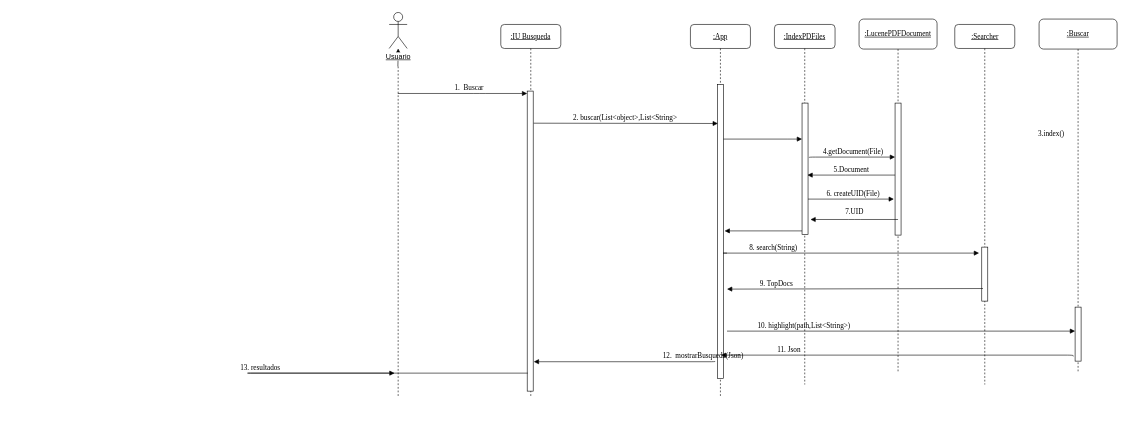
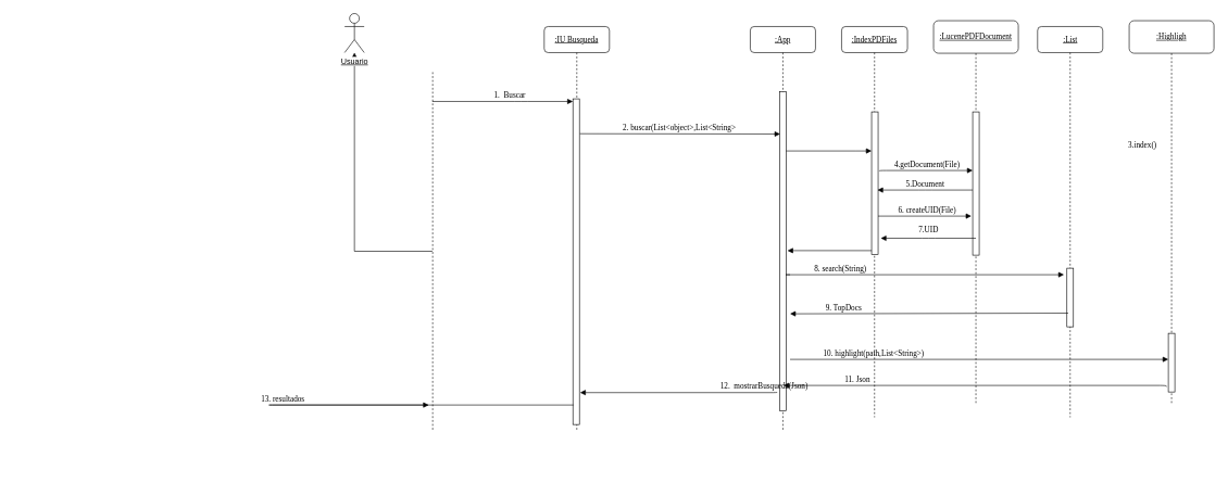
  <mxCell id="0" />
  <mxCell id="1" parent="0" />
  <mxCell id="2" value="&lt;u&gt;:App&lt;/u&gt;" style="shape=umlLifeline;perimeter=lifelinePerimeter;whiteSpace=wrap;html=1;container=1;collapsible=0;recursiveResize=0;outlineConnect=0;rounded=1;shadow=0;comic=0;labelBackgroundColor=none;strokeColor=#000000;strokeWidth=1;fillColor=#FFFFFF;fontFamily=Verdana;fontSize=12;fontColor=#000000;align=center;" parent="1" vertex="1"><mxGeometry x="1150" y="40" width="100" height="620" as="geometry" /></mxCell>
  <mxCell id="3" value="" style="html=1;points=[];perimeter=orthogonalPerimeter;rounded=0;shadow=0;comic=0;labelBackgroundColor=none;strokeColor=#000000;strokeWidth=1;fillColor=#FFFFFF;fontFamily=Verdana;fontSize=12;fontColor=#000000;align=center;" parent="2" vertex="1"><mxGeometry x="45" y="100" width="10" height="490" as="geometry" /></mxCell>
  <mxCell id="4" value="&lt;u&gt;:IndexPDFiles&lt;/u&gt;" style="shape=umlLifeline;perimeter=lifelinePerimeter;whiteSpace=wrap;html=1;container=1;collapsible=0;recursiveResize=0;outlineConnect=0;rounded=1;shadow=0;comic=0;labelBackgroundColor=none;strokeColor=#000000;strokeWidth=1;fillColor=#FFFFFF;fontFamily=Verdana;fontSize=12;fontColor=#000000;align=center;" parent="1" vertex="1"><mxGeometry x="1290" y="40" width="101" height="600" as="geometry" /></mxCell>
  <mxCell id="5" value="" style="html=1;points=[];perimeter=orthogonalPerimeter;rounded=0;shadow=0;comic=0;labelBackgroundColor=none;strokeColor=#000000;strokeWidth=1;fillColor=#FFFFFF;fontFamily=Verdana;fontSize=12;fontColor=#000000;align=center;" parent="4" vertex="1"><mxGeometry x="46" y="131" width="10" height="219" as="geometry" /></mxCell>
  <mxCell id="6" value="&lt;u&gt;:LucenePDFDocument&lt;/u&gt;" style="shape=umlLifeline;perimeter=lifelinePerimeter;whiteSpace=wrap;html=1;container=1;collapsible=0;recursiveResize=0;outlineConnect=0;rounded=1;shadow=0;comic=0;labelBackgroundColor=none;strokeColor=#000000;strokeWidth=1;fillColor=#FFFFFF;fontFamily=Verdana;fontSize=12;fontColor=#000000;align=center;size=50;" parent="1" vertex="1"><mxGeometry x="1431" y="31" width="130" height="589" as="geometry" /></mxCell>
  <mxCell id="7" value="" style="html=1;points=[];perimeter=orthogonalPerimeter;rounded=0;shadow=0;comic=0;labelBackgroundColor=none;strokeColor=#000000;strokeWidth=1;fillColor=#FFFFFF;fontFamily=Verdana;fontSize=12;fontColor=#000000;align=center;" parent="6" vertex="1"><mxGeometry x="60" y="140" width="10" height="220" as="geometry" /></mxCell>
  <mxCell id="8" value="&lt;u&gt;:IU Busqueda&lt;/u&gt;" style="shape=umlLifeline;perimeter=lifelinePerimeter;whiteSpace=wrap;html=1;container=1;collapsible=0;recursiveResize=0;outlineConnect=0;rounded=1;shadow=0;comic=0;labelBackgroundColor=none;strokeColor=#000000;strokeWidth=1;fillColor=#FFFFFF;fontFamily=Verdana;fontSize=12;fontColor=#000000;align=center;" parent="1" vertex="1"><mxGeometry x="834" y="40" width="100" height="620" as="geometry" /></mxCell>
  <mxCell id="9" value="" style="html=1;points=[];perimeter=orthogonalPerimeter;rounded=0;shadow=0;comic=0;labelBackgroundColor=none;strokeColor=#000000;strokeWidth=1;fillColor=#FFFFFF;fontFamily=Verdana;fontSize=12;fontColor=#000000;align=center;" parent="8" vertex="1"><mxGeometry x="44" y="111" width="10" height="500" as="geometry" /></mxCell>
  <mxCell id="10" value="1.&amp;nbsp; Buscar" style="html=1;verticalAlign=bottom;endArrow=block;labelBackgroundColor=none;fontFamily=Verdana;fontSize=12;edgeStyle=elbowEdgeStyle;elbow=vertical;entryX=0;entryY=0.008;entryDx=0;entryDy=0;entryPerimeter=0;" parent="1" source="13" target="9" edge="1"><mxGeometry x="0.18" y="-10" relative="1" as="geometry"><mxPoint x="868" y="160" as="sourcePoint" /><mxPoint x="927" y="155" as="targetPoint" /><mxPoint x="-9" y="-10" as="offset" /><Array as="points"><mxPoint x="798" y="155" /></Array></mxGeometry></mxCell>
  <mxCell id="11" value="2. buscar(List&amp;lt;object&amp;gt;,List&amp;lt;String&amp;gt;" style="html=1;verticalAlign=bottom;endArrow=block;labelBackgroundColor=none;fontFamily=Verdana;fontSize=12;edgeStyle=elbowEdgeStyle;elbow=vertical;exitX=1.019;exitY=0.058;exitDx=0;exitDy=0;exitPerimeter=0;entryX=0.033;entryY=0.074;entryDx=0;entryDy=0;entryPerimeter=0;" parent="1" edge="1"><mxGeometry relative="1" as="geometry"><mxPoint x="888.706" y="204.529" as="sourcePoint" /><mxPoint x="1195.765" y="204.529" as="targetPoint" /><mxPoint x="-1" as="offset" /><Array as="points" /></mxGeometry></mxCell>
  <mxCell id="12" value="" style="edgeStyle=orthogonalEdgeStyle;rounded=0;orthogonalLoop=1;jettySize=auto;html=1;" parent="1" source="13" target="14" edge="1"><mxGeometry relative="1" as="geometry" /></mxCell>
  <mxCell id="13" value="" style="shape=umlLifeline;perimeter=lifelinePerimeter;whiteSpace=wrap;html=1;container=1;collapsible=0;recursiveResize=0;outlineConnect=0;rounded=1;shadow=0;comic=0;labelBackgroundColor=none;strokeColor=#000000;strokeWidth=1;fillColor=#FFFFFF;fontFamily=Verdana;fontSize=12;fontColor=#000000;align=center;size=0;" parent="1" vertex="1"><mxGeometry x="613" y="110" width="100" height="550" as="geometry" /></mxCell>
- <mxCell id="14" value="&lt;u&gt;Usuario&lt;/u&gt;" style="shape=umlActor;verticalLabelPosition=bottom;labelBackgroundColor=#ffffff;verticalAlign=top;html=1;outlineConnect=0;" parent="1" vertex="1"><mxGeometry x="648" y="20" width="30" height="60" as="geometry" /></mxCell>
+ <mxCell id="14" value="&lt;u&gt;Usuario&lt;/u&gt;" style="shape=umlActor;verticalLabelPosition=bottom;labelBackgroundColor=#ffffff;verticalAlign=top;html=1;outlineConnect=0;" parent="1" vertex="1"><mxGeometry x="528" y="20" width="30" height="60" as="geometry" /></mxCell>
  <mxCell id="15" value="&lt;font style=&quot;font-size: 12px&quot;&gt;11. Json&lt;/font&gt;" style="html=1;verticalAlign=bottom;endArrow=block;labelBackgroundColor=none;fontFamily=Verdana;fontSize=12;edgeStyle=elbowEdgeStyle;elbow=vertical;exitX=-0.3;exitY=0.911;exitDx=0;exitDy=0;exitPerimeter=0;" parent="1" source="19" edge="1"><mxGeometry x="0.616" relative="1" as="geometry"><mxPoint x="1196" y="591" as="sourcePoint" /><mxPoint x="1201" y="591" as="targetPoint" /><Array as="points"><mxPoint x="1011" y="591" /><mxPoint x="1101" y="561" /><mxPoint x="961" y="520" /></Array><mxPoint as="offset" /></mxGeometry></mxCell>
- <mxCell id="16" value="&lt;u&gt;:Searcher&lt;/u&gt;" style="shape=umlLifeline;perimeter=lifelinePerimeter;whiteSpace=wrap;html=1;container=1;collapsible=0;recursiveResize=0;outlineConnect=0;rounded=1;shadow=0;comic=0;labelBackgroundColor=none;strokeColor=#000000;strokeWidth=1;fillColor=#FFFFFF;fontFamily=Verdana;fontSize=12;fontColor=#000000;align=center;" parent="1" vertex="1"><mxGeometry x="1590.5" y="40" width="100" height="600" as="geometry" /></mxCell>
+ <mxCell id="16" value="&lt;u&gt;:List&lt;/u&gt;" style="shape=umlLifeline;perimeter=lifelinePerimeter;whiteSpace=wrap;html=1;container=1;collapsible=0;recursiveResize=0;outlineConnect=0;rounded=1;shadow=0;comic=0;labelBackgroundColor=none;strokeColor=#000000;strokeWidth=1;fillColor=#FFFFFF;fontFamily=Verdana;fontSize=12;fontColor=#000000;align=center;" parent="1" vertex="1"><mxGeometry x="1590.5" y="40" width="100" height="600" as="geometry" /></mxCell>
  <mxCell id="17" value="" style="html=1;points=[];perimeter=orthogonalPerimeter;rounded=0;shadow=0;comic=0;labelBackgroundColor=none;strokeColor=#000000;strokeWidth=1;fillColor=#FFFFFF;fontFamily=Verdana;fontSize=12;fontColor=#000000;align=center;" parent="16" vertex="1"><mxGeometry x="45" y="371" width="10" height="90" as="geometry" /></mxCell>
- <mxCell id="18" value="&lt;u&gt;:Buscar&lt;/u&gt;" style="shape=umlLifeline;perimeter=lifelinePerimeter;whiteSpace=wrap;html=1;container=1;collapsible=0;recursiveResize=0;outlineConnect=0;rounded=1;shadow=0;comic=0;labelBackgroundColor=none;strokeColor=#000000;strokeWidth=1;fillColor=#FFFFFF;fontFamily=Verdana;fontSize=12;fontColor=#000000;align=center;size=50;" parent="1" vertex="1"><mxGeometry x="1731" y="31" width="130" height="589" as="geometry" /></mxCell>
+ <mxCell id="18" value="&lt;u&gt;:Highligh&lt;/u&gt;" style="shape=umlLifeline;perimeter=lifelinePerimeter;whiteSpace=wrap;html=1;container=1;collapsible=0;recursiveResize=0;outlineConnect=0;rounded=1;shadow=0;comic=0;labelBackgroundColor=none;strokeColor=#000000;strokeWidth=1;fillColor=#FFFFFF;fontFamily=Verdana;fontSize=12;fontColor=#000000;align=center;size=50;" parent="1" vertex="1"><mxGeometry x="1731" y="31" width="130" height="589" as="geometry" /></mxCell>
  <mxCell id="19" value="" style="html=1;points=[];perimeter=orthogonalPerimeter;rounded=0;shadow=0;comic=0;labelBackgroundColor=none;strokeColor=#000000;strokeWidth=1;fillColor=#FFFFFF;fontFamily=Verdana;fontSize=12;fontColor=#000000;align=center;" parent="18" vertex="1"><mxGeometry x="60" y="480" width="10" height="90" as="geometry" /></mxCell>
  <mxCell id="20" value="6. createUID(File)" style="html=1;verticalAlign=bottom;endArrow=block;labelBackgroundColor=none;fontFamily=Verdana;fontSize=12;edgeStyle=elbowEdgeStyle;elbow=vertical;" parent="1" target="5" edge="1"><mxGeometry x="1" y="-131" relative="1" as="geometry"><mxPoint x="1205" y="231" as="sourcePoint" /><mxPoint x="1472" y="215" as="targetPoint" /><mxPoint x="85" y="-31" as="offset" /><Array as="points"><mxPoint x="1321" y="231" /></Array></mxGeometry></mxCell>
  <mxCell id="21" value="&lt;font&gt;8. search(String)&lt;/font&gt;" style="html=1;verticalAlign=bottom;endArrow=block;labelBackgroundColor=none;fontFamily=Verdana;fontSize=12;edgeStyle=elbowEdgeStyle;elbow=vertical;" parent="1" edge="1"><mxGeometry x="-0.557" relative="1" as="geometry"><mxPoint x="1211" y="421" as="sourcePoint" /><mxPoint x="1631" y="421" as="targetPoint" /><Array as="points"><mxPoint x="1201" y="421" /><mxPoint x="1251" y="461" /><mxPoint x="1211" y="390" /></Array><mxPoint as="offset" /></mxGeometry></mxCell>
  <mxCell id="22" value="&lt;font style=&quot;font-size: 12px&quot;&gt;9. TopDocs&lt;/font&gt;" style="html=1;verticalAlign=bottom;endArrow=block;labelBackgroundColor=none;fontFamily=Verdana;fontSize=12;edgeStyle=elbowEdgeStyle;elbow=vertical;exitX=0.2;exitY=0.767;exitDx=0;exitDy=0;exitPerimeter=0;" parent="1" source="17" edge="1"><mxGeometry x="0.616" relative="1" as="geometry"><mxPoint x="1611" y="481" as="sourcePoint" /><mxPoint x="1211" y="481" as="targetPoint" /><Array as="points"><mxPoint x="1101" y="481" /><mxPoint x="764" y="541" /><mxPoint x="854" y="511" /><mxPoint x="714" y="470" /></Array><mxPoint as="offset" /></mxGeometry></mxCell>
  <mxCell id="23" value="&lt;font style=&quot;font-size: 12px&quot;&gt;5.Document&lt;/font&gt;" style="html=1;verticalAlign=bottom;endArrow=block;labelBackgroundColor=none;fontFamily=Verdana;fontSize=12;edgeStyle=elbowEdgeStyle;elbow=vertical;entryX=0.5;entryY=0.683;entryDx=0;entryDy=0;entryPerimeter=0;" parent="1" edge="1"><mxGeometry relative="1" as="geometry"><mxPoint x="1491" y="291" as="sourcePoint" /><mxPoint x="1345" y="291" as="targetPoint" /><Array as="points" /><mxPoint as="offset" /></mxGeometry></mxCell>
  <mxCell id="24" value="" style="html=1;verticalAlign=bottom;endArrow=block;labelBackgroundColor=none;fontFamily=Verdana;fontSize=12;edgeStyle=elbowEdgeStyle;elbow=vertical;" parent="1" edge="1"><mxGeometry x="1" y="-133" relative="1" as="geometry"><mxPoint x="1346" y="331" as="sourcePoint" /><mxPoint x="1489" y="331" as="targetPoint" /><mxPoint as="offset" /><Array as="points"><mxPoint x="1461" y="331" /><mxPoint x="1431" y="360" /><mxPoint x="1471" y="360" /></Array></mxGeometry></mxCell>
  <mxCell id="25" value="4.getDocument(File)" style="html=1;verticalAlign=bottom;endArrow=block;labelBackgroundColor=none;fontFamily=Verdana;fontSize=12;edgeStyle=elbowEdgeStyle;elbow=vertical;exitX=1;exitY=0.101;exitDx=0;exitDy=0;exitPerimeter=0;entryX=-0.2;entryY=0.592;entryDx=0;entryDy=0;entryPerimeter=0;" parent="1" edge="1"><mxGeometry x="0.028" relative="1" as="geometry"><mxPoint x="1348" y="262" as="sourcePoint" /><mxPoint x="1491" y="261" as="targetPoint" /><mxPoint as="offset" /><Array as="points"><mxPoint x="1473" y="261" /></Array></mxGeometry></mxCell>
  <mxCell id="26" value="&lt;font&gt;10. highlight(path,List&amp;lt;String&amp;gt;)&lt;/font&gt;" style="html=1;verticalAlign=bottom;endArrow=block;labelBackgroundColor=none;fontFamily=Verdana;fontSize=12;edgeStyle=elbowEdgeStyle;elbow=vertical;" parent="1" target="19" edge="1"><mxGeometry x="-0.557" relative="1" as="geometry"><mxPoint x="1211" y="551" as="sourcePoint" /><mxPoint x="1781" y="554" as="targetPoint" /><Array as="points"><mxPoint x="1211" y="551" /><mxPoint x="1250.706" y="583.824" /><mxPoint x="1210.706" y="512.824" /></Array><mxPoint as="offset" /></mxGeometry></mxCell>
  <mxCell id="27" value="" style="html=1;verticalAlign=bottom;endArrow=block;labelBackgroundColor=none;fontFamily=Verdana;fontSize=12;edgeStyle=elbowEdgeStyle;elbow=vertical;entryX=1.1;entryY=0.902;entryDx=0;entryDy=0;entryPerimeter=0;" parent="1" target="9" edge="1"><mxGeometry relative="1" as="geometry"><mxPoint x="1191" y="601" as="sourcePoint" /><mxPoint x="897" y="601" as="targetPoint" /><Array as="points" /><mxPoint as="offset" /></mxGeometry></mxCell>
  <mxCell id="28" value="&lt;font style=&quot;font-size: 12px&quot;&gt;13. resultados&lt;/font&gt;" style="html=1;verticalAlign=bottom;endArrow=block;labelBackgroundColor=none;fontFamily=Verdana;fontSize=12;edgeStyle=elbowEdgeStyle;elbow=vertical;exitX=0.094;exitY=0.94;exitDx=0;exitDy=0;exitPerimeter=0;" parent="1" source="9" edge="1"><mxGeometry x="0.236" relative="1" as="geometry"><mxPoint x="867" y="621" as="sourcePoint" /><mxPoint x="657" y="621" as="targetPoint" /><Array as="points"><mxPoint x="407" y="621" /><mxPoint x="70" y="681" /><mxPoint x="160" y="651" /><mxPoint x="20" y="610" /></Array><mxPoint as="offset" /></mxGeometry></mxCell>
  <mxCell id="29" value="&lt;font style=&quot;font-size: 12px&quot;&gt;7.UID&lt;/font&gt;" style="html=1;verticalAlign=bottom;endArrow=block;labelBackgroundColor=none;fontFamily=Verdana;fontSize=12;edgeStyle=elbowEdgeStyle;elbow=vertical;entryX=0.5;entryY=0.683;entryDx=0;entryDy=0;entryPerimeter=0;" parent="1" edge="1"><mxGeometry y="-4" relative="1" as="geometry"><mxPoint x="1496" y="365" as="sourcePoint" /><mxPoint x="1350" y="365" as="targetPoint" /><Array as="points" /><mxPoint as="offset" /></mxGeometry></mxCell>
  <mxCell id="30" value="3.index()" style="html=1;verticalAlign=bottom;endArrow=block;labelBackgroundColor=none;fontFamily=Verdana;fontSize=12;edgeStyle=elbowEdgeStyle;elbow=vertical;" parent="1" edge="1"><mxGeometry y="-494" relative="1" as="geometry"><mxPoint x="1431" y="693" as="sourcePoint" /><mxPoint x="1431" y="693" as="targetPoint" /><mxPoint x="320" y="-462" as="offset" /><Array as="points" /></mxGeometry></mxCell>
  <mxCell id="31" value="&lt;font style=&quot;font-size: 12px&quot;&gt;12.&amp;nbsp; mostrarBusqueda(Json)&lt;/font&gt;" style="html=1;verticalAlign=bottom;endArrow=block;labelBackgroundColor=none;fontFamily=Verdana;fontSize=12;edgeStyle=elbowEdgeStyle;elbow=vertical;" parent="1" edge="1"><mxGeometry y="-120" relative="1" as="geometry"><mxPoint x="1071" y="719" as="sourcePoint" /><mxPoint x="1071" y="719" as="targetPoint" /><Array as="points" /><mxPoint x="100" y="-118" as="offset" /></mxGeometry></mxCell>
  <mxCell id="32" value="" style="html=1;verticalAlign=bottom;endArrow=block;labelBackgroundColor=none;fontFamily=Verdana;fontSize=12;edgeStyle=elbowEdgeStyle;elbow=vertical;entryX=1.2;entryY=0.498;entryDx=0;entryDy=0;entryPerimeter=0;" parent="1" target="3" edge="1"><mxGeometry x="0.318" y="687" relative="1" as="geometry"><mxPoint x="1336" y="384" as="sourcePoint" /><mxPoint x="1211" y="384" as="targetPoint" /><Array as="points" /><mxPoint as="offset" /></mxGeometry></mxCell>
